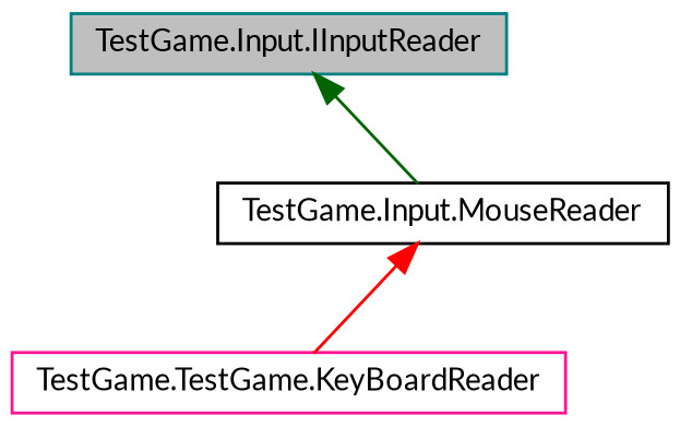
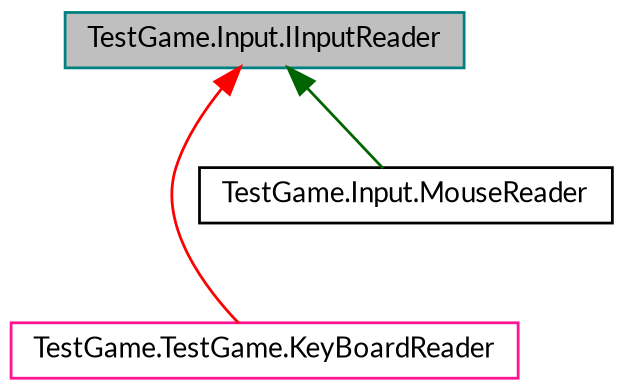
  digraph {
    fontname=Lato
    node [fillcolor=white fontname=Lato fontsize=10 shape=record style=filled]
    edge [dir=back fontname=Lato fontsize=10 labelfontname=Helvetica labelfontsize=10 style=solid]
    n1 [color=teal fillcolor=grey75 fontcolor=black height=0.2 label="TestGame.Input.IInputReader" width=0.4]
    n2 [color=deeppink height=0.2 label="TestGame.TestGame.KeyBoardReader" width=0.4]
    n3 [color=black height=0.2 label="TestGame.Input.MouseReader" width=0.4]
-   n3 -> n2 [color=red]
+   n1 -> n2 [color=red]
    n1 -> n3 [color=darkgreen]
  }
